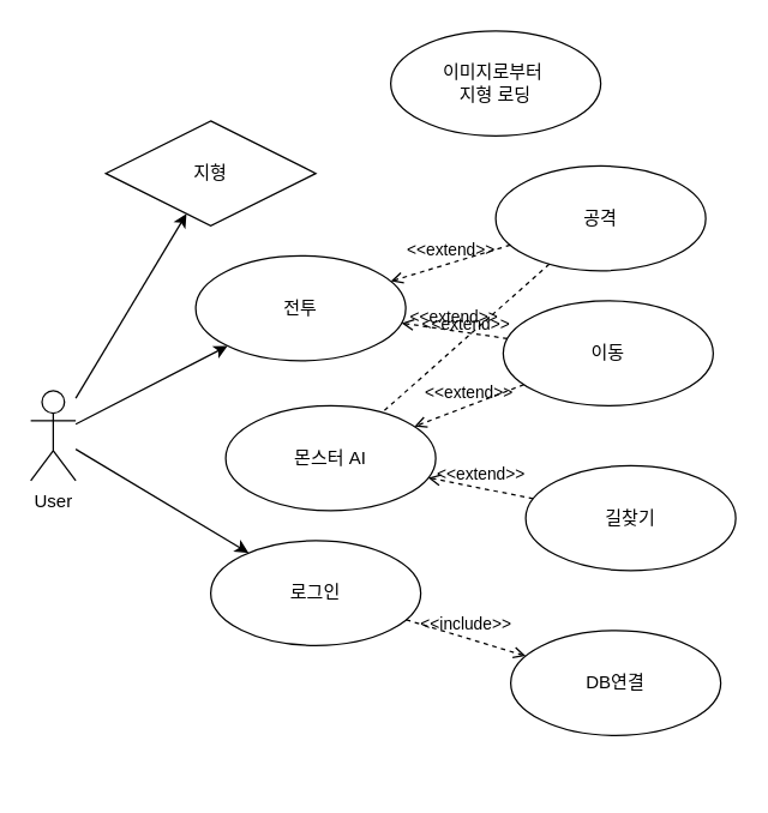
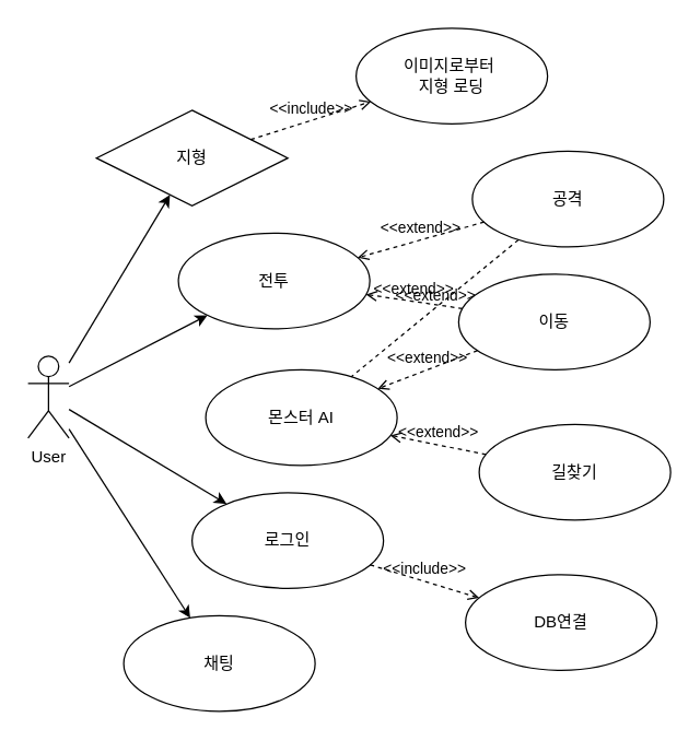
  <mxCell id="0" />
  <mxCell id="1" parent="0" />
  <mxCell id="2" value="지형" style="rhombus;whiteSpace=wrap;html=1;" vertex="1" parent="1"><mxGeometry x="70" y="80" width="140" height="70" as="geometry" /></mxCell>
  <mxCell id="3" style="edgeStyle=none;html=1;" edge="1" parent="1" source="4" target="2"><mxGeometry relative="1" as="geometry" /></mxCell>
  <mxCell id="4" value="User" style="shape=umlActor;verticalLabelPosition=bottom;verticalAlign=top;html=1;" vertex="1" parent="1"><mxGeometry x="20" y="260" width="30" height="60" as="geometry" /></mxCell>
  <mxCell id="5" value="전투" style="ellipse;whiteSpace=wrap;html=1;" vertex="1" parent="1"><mxGeometry x="130" y="170" width="140" height="70" as="geometry" /></mxCell>
  <mxCell id="6" value="몬스터 AI" style="ellipse;whiteSpace=wrap;html=1;" vertex="1" parent="1"><mxGeometry x="150" y="270" width="140" height="70" as="geometry" /></mxCell>
  <mxCell id="7" value="로그인" style="ellipse;whiteSpace=wrap;html=1;" vertex="1" parent="1"><mxGeometry x="140" y="360" width="140" height="70" as="geometry" /></mxCell>
+ <mxCell id="8" value="채팅" style="ellipse;whiteSpace=wrap;html=1;" vertex="1" parent="1"><mxGeometry x="90" y="450" width="140" height="70" as="geometry" /></mxCell>
  <mxCell id="9" style="edgeStyle=none;html=1;" edge="1" parent="1" source="4" target="5"><mxGeometry relative="1" as="geometry"><mxPoint x="270" y="330" as="sourcePoint" /><mxPoint x="371" y="217" as="targetPoint" /></mxGeometry></mxCell>
  <mxCell id="10" style="edgeStyle=none;html=1;" edge="1" parent="1" source="4" target="7"><mxGeometry relative="1" as="geometry"><mxPoint x="270" y="342" as="sourcePoint" /><mxPoint x="413" y="365" as="targetPoint" /></mxGeometry></mxCell>
+ <mxCell id="11" style="edgeStyle=none;html=1;" edge="1" parent="1" source="4" target="8"><mxGeometry relative="1" as="geometry"><mxPoint x="270" y="349" as="sourcePoint" /><mxPoint x="424" y="438" as="targetPoint" /></mxGeometry></mxCell>
  <mxCell id="12" value="&lt;div&gt;이미지로부터&amp;nbsp;&lt;/div&gt;&lt;div&gt;&lt;span style=&quot;background-color: transparent;&quot;&gt;지형 로딩&lt;/span&gt;&lt;/div&gt;" style="ellipse;whiteSpace=wrap;html=1;" vertex="1" parent="1"><mxGeometry x="260" y="20" width="140" height="70" as="geometry" /></mxCell>
- <mxCell id="14" value="공격" style="ellipse;whiteSpace=wrap;html=1;" vertex="1" parent="1"><mxGeometry x="330" y="110" width="140" height="70" as="geometry" /></mxCell>
+ <mxCell id="13" value="&amp;lt;&amp;lt;include&amp;gt;&amp;gt;" style="html=1;verticalAlign=bottom;labelBackgroundColor=none;endArrow=open;endFill=0;dashed=1;" edge="1" parent="1" source="2" target="12"><mxGeometry width="160" relative="1" as="geometry"><mxPoint x="330" y="130" as="sourcePoint" /><mxPoint x="490" y="130" as="targetPoint" /></mxGeometry></mxCell>
+ <mxCell id="14" value="공격" style="ellipse;whiteSpace=wrap;html=1;" vertex="1" parent="1"><mxGeometry x="345" y="110" width="140" height="70" as="geometry" /></mxCell>
  <mxCell id="15" value="이동" style="ellipse;whiteSpace=wrap;html=1;" vertex="1" parent="1"><mxGeometry x="335" y="200" width="140" height="70" as="geometry" /></mxCell>
  <mxCell id="16" value="&amp;lt;&amp;lt;extend&amp;gt;&amp;gt;" style="html=1;verticalAlign=bottom;labelBackgroundColor=none;endArrow=open;endFill=0;dashed=1;" edge="1" parent="1" source="14" target="5"><mxGeometry width="160" relative="1" as="geometry"><mxPoint x="310" y="150" as="sourcePoint" /><mxPoint x="470" y="150" as="targetPoint" /></mxGeometry></mxCell>
  <mxCell id="17" value="&amp;lt;&amp;lt;extend&amp;gt;&amp;gt;" style="html=1;verticalAlign=bottom;labelBackgroundColor=none;endArrow=open;endFill=0;dashed=1;" edge="1" parent="1" source="15" target="6"><mxGeometry width="160" relative="1" as="geometry"><mxPoint x="347" y="180" as="sourcePoint" /><mxPoint x="273" y="199" as="targetPoint" /></mxGeometry></mxCell>
  <mxCell id="18" value="&amp;lt;&amp;lt;extend&amp;gt;&amp;gt;" style="html=1;verticalAlign=bottom;labelBackgroundColor=none;endArrow=open;endFill=0;dashed=1;" edge="1" parent="1" source="15" target="5"><mxGeometry width="160" relative="1" as="geometry"><mxPoint x="388" y="272" as="sourcePoint" /><mxPoint x="291" y="298" as="targetPoint" /></mxGeometry></mxCell>
  <mxCell id="19" value="&amp;lt;&amp;lt;extend&amp;gt;&amp;gt;" style="html=1;verticalAlign=bottom;labelBackgroundColor=none;endArrow=none;endFill=0;dashed=1;" edge="1" parent="1" source="14" target="6"><mxGeometry width="160" relative="1" as="geometry"><mxPoint x="347" y="180" as="sourcePoint" /><mxPoint x="273" y="199" as="targetPoint" /></mxGeometry></mxCell>
  <mxCell id="20" value="DB연결" style="ellipse;whiteSpace=wrap;html=1;" vertex="1" parent="1"><mxGeometry x="340" y="420" width="140" height="70" as="geometry" /></mxCell>
  <mxCell id="21" value="&amp;lt;&amp;lt;include&amp;gt;&amp;gt;" style="html=1;verticalAlign=bottom;labelBackgroundColor=none;endArrow=open;endFill=0;dashed=1;" edge="1" parent="1" source="7" target="20"><mxGeometry width="160" relative="1" as="geometry"><mxPoint x="209" y="106" as="sourcePoint" /><mxPoint x="281" y="84" as="targetPoint" /></mxGeometry></mxCell>
  <mxCell id="22" value="길찾기" style="ellipse;whiteSpace=wrap;html=1;" vertex="1" parent="1"><mxGeometry x="350" y="310" width="140" height="70" as="geometry" /></mxCell>
  <mxCell id="23" value="&amp;lt;&amp;lt;extend&amp;gt;&amp;gt;" style="html=1;verticalAlign=bottom;labelBackgroundColor=none;endArrow=open;endFill=0;dashed=1;" edge="1" parent="1" source="22" target="6"><mxGeometry width="160" relative="1" as="geometry"><mxPoint x="370" y="273" as="sourcePoint" /><mxPoint x="290" y="297" as="targetPoint" /></mxGeometry></mxCell>
